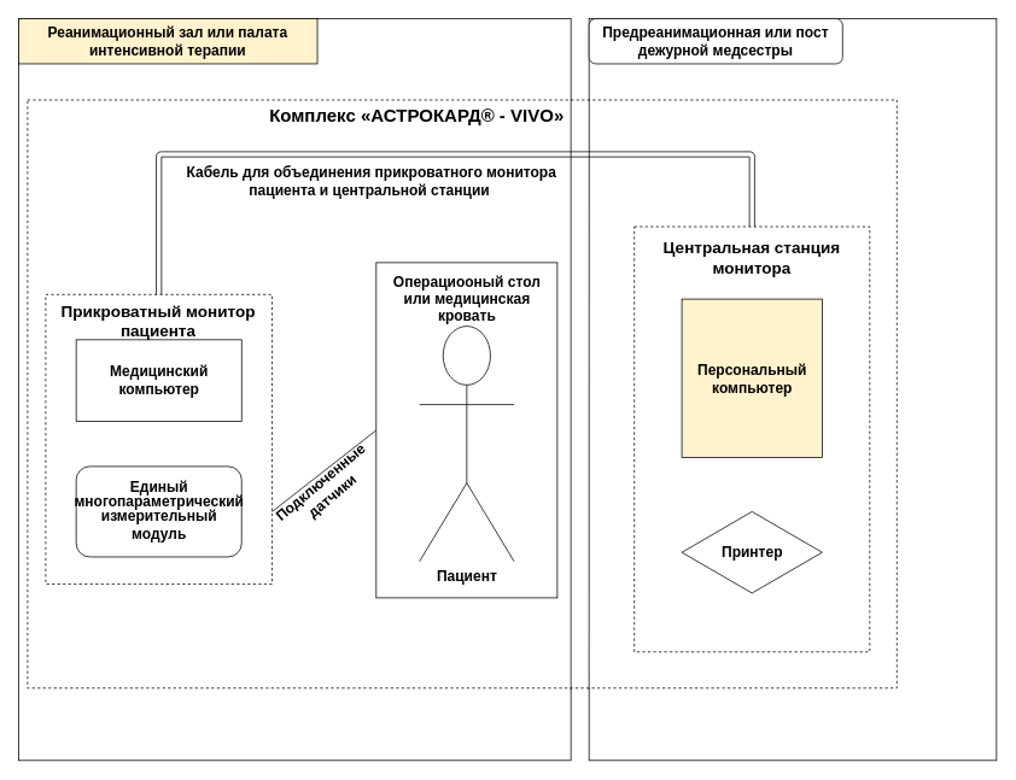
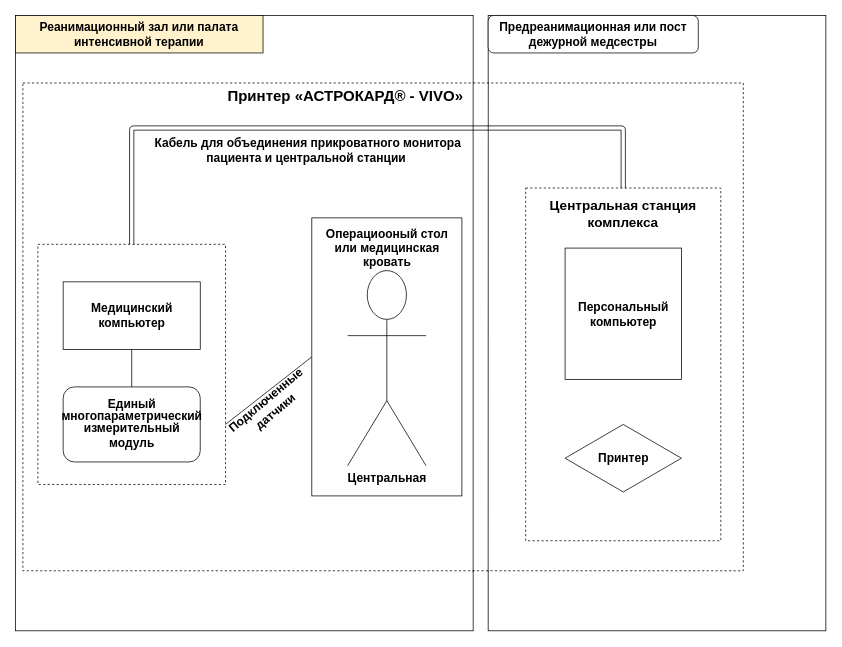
  <mxCell id="0" />
  <mxCell id="1" parent="0" />
  <mxCell id="2" value="" style="rounded=0;whiteSpace=wrap;html=1;" vertex="1" parent="1"><mxGeometry x="650" y="20" width="450" height="820" as="geometry" /></mxCell>
  <mxCell id="3" value="" style="rounded=0;whiteSpace=wrap;html=1;" vertex="1" parent="1"><mxGeometry x="20" y="20" width="610" height="820" as="geometry" /></mxCell>
  <mxCell id="4" value="" style="rounded=0;whiteSpace=wrap;html=1;dashed=1;" vertex="1" parent="1"><mxGeometry x="30" y="110" width="960" height="650" as="geometry" /></mxCell>
  <mxCell id="5" value="&lt;font style=&quot;font-size: 16px&quot;&gt;&lt;b&gt;Реанимационный зал или палата интенсивной терапии&lt;/b&gt;&lt;/font&gt;" style="rounded=0;whiteSpace=wrap;html=1;fillColor=#fff2cc;" vertex="1" parent="1"><mxGeometry x="20" y="20" width="330" height="50" as="geometry" /></mxCell>
  <mxCell id="6" value="&lt;font style=&quot;font-size: 16px&quot;&gt;&lt;b&gt;Предреанимационная или пост дежурной медсестры&lt;/b&gt;&lt;/font&gt;" style="whiteSpace=wrap;html=1;rounded=1;" vertex="1" parent="1"><mxGeometry x="650" y="20" width="280" height="50" as="geometry" /></mxCell>
  <mxCell id="7" value="" style="group" vertex="1" connectable="0" parent="1"><mxGeometry x="420" y="280" width="190" height="390" as="geometry" /></mxCell>
  <mxCell id="8" value="" style="rounded=0;whiteSpace=wrap;html=1;rotation=-90;" vertex="1" parent="7"><mxGeometry x="-90.25" y="95" width="370.5" height="200" as="geometry" /></mxCell>
- <mxCell id="9" value="&lt;font style=&quot;font-size: 16px&quot;&gt;&lt;b&gt;Пациент&lt;/b&gt;&lt;/font&gt;" style="shape=umlActor;verticalLabelPosition=bottom;labelBackgroundColor=#ffffff;verticalAlign=top;html=1;outlineConnect=0;" vertex="1" parent="7"><mxGeometry x="42.75" y="80" width="104.5" height="260" as="geometry" /></mxCell>
+ <mxCell id="9" value="&lt;font style=&quot;font-size: 16px&quot;&gt;&lt;b&gt;Центральная&lt;/b&gt;&lt;/font&gt;" style="shape=umlActor;verticalLabelPosition=bottom;labelBackgroundColor=#ffffff;verticalAlign=top;html=1;outlineConnect=0;" vertex="1" parent="7"><mxGeometry x="42.75" y="80" width="104.5" height="260" as="geometry" /></mxCell>
  <mxCell id="10" value="&lt;font style=&quot;font-size: 16px&quot;&gt;&lt;b&gt;Операциооный стол или медицинская кровать&lt;/b&gt;&lt;/font&gt;" style="text;html=1;strokeColor=none;fillColor=none;align=center;verticalAlign=middle;whiteSpace=wrap;rounded=0;dashed=1;" vertex="1" parent="7"><mxGeometry x="9.5" y="40" width="171" height="20" as="geometry" /></mxCell>
  <mxCell id="11" value="" style="group" vertex="1" connectable="0" parent="1"><mxGeometry x="50" y="325" width="250" height="320" as="geometry" /></mxCell>
  <mxCell id="12" value="" style="rounded=0;whiteSpace=wrap;html=1;dashed=1;" vertex="1" parent="11"><mxGeometry width="250" height="320" as="geometry" /></mxCell>
  <mxCell id="13" value="&lt;font style=&quot;font-size: 16px&quot;&gt;&lt;b&gt;Медицинский компьютер&lt;/b&gt;&lt;/font&gt;" style="rounded=0;whiteSpace=wrap;html=1;" vertex="1" parent="11"><mxGeometry x="33.654" y="50" width="182.692" height="90" as="geometry" /></mxCell>
  <mxCell id="14" value="&lt;span style=&quot;line-height: 115%&quot;&gt;&lt;b&gt;&lt;font style=&quot;font-size: 16px&quot;&gt;Единый многопараметрический измерительный модуль&lt;/font&gt;&lt;/b&gt;&lt;/span&gt;&lt;span style=&quot;font-size: 14.0pt ; line-height: 115% ; font-family: &amp;#34;times new roman&amp;#34; , &amp;#34;serif&amp;#34; ; background: white&quot;&gt;&lt;/span&gt;" style="whiteSpace=wrap;html=1;rounded=1;" vertex="1" parent="11"><mxGeometry x="33.654" y="190" width="182.692" height="100" as="geometry" /></mxCell>
- <mxCell id="15" value="&lt;font style=&quot;font-size: 18px&quot;&gt;&lt;b&gt;Прикроватный монитор пациента&lt;/b&gt;&lt;/font&gt;" style="text;html=1;strokeColor=none;fillColor=none;align=center;verticalAlign=middle;whiteSpace=wrap;rounded=0;dashed=1;" vertex="1" parent="11"><mxGeometry x="14.423" y="20" width="221.154" height="20" as="geometry" /></mxCell>
+ <mxCell id="16" value="" style="endArrow=none;html=1;exitX=0.5;exitY=0;exitDx=0;exitDy=0;entryX=0.5;entryY=1;entryDx=0;entryDy=0;" edge="1" parent="11" source="14" target="13"><mxGeometry width="50" height="50" relative="1" as="geometry"><mxPoint x="403.846" y="205" as="sourcePoint" /><mxPoint x="451.923" y="155" as="targetPoint" /></mxGeometry></mxCell>
  <mxCell id="17" value="" style="endArrow=none;html=1;exitX=1;exitY=0.75;exitDx=0;exitDy=0;entryX=0.5;entryY=0;entryDx=0;entryDy=0;" edge="1" parent="1" source="12" target="8"><mxGeometry width="50" height="50" relative="1" as="geometry"><mxPoint x="360" y="520" as="sourcePoint" /><mxPoint x="410" y="470" as="targetPoint" /></mxGeometry></mxCell>
  <mxCell id="18" value="&lt;font style=&quot;font-size: 16px&quot;&gt;&lt;b&gt;Подключенные датчики&lt;/b&gt;&lt;/font&gt;" style="text;html=1;strokeColor=none;fillColor=none;align=center;verticalAlign=middle;whiteSpace=wrap;rounded=0;dashed=1;rotation=-40;" vertex="1" parent="1"><mxGeometry x="340" y="530" width="40" height="20" as="geometry" /></mxCell>
  <mxCell id="19" value="" style="shape=link;html=1;exitX=0.5;exitY=0;exitDx=0;exitDy=0;entryX=0.5;entryY=0;entryDx=0;entryDy=0;width=5.714;" edge="1" parent="1" source="12" target="23"><mxGeometry width="50" height="50" relative="1" as="geometry"><mxPoint x="360" y="470" as="sourcePoint" /><mxPoint x="410" y="420" as="targetPoint" /><Array as="points"><mxPoint x="175" y="170" /><mxPoint x="830" y="170" /></Array></mxGeometry></mxCell>
  <mxCell id="20" value="&lt;b&gt;&lt;font style=&quot;font-size: 16px&quot;&gt;Кабель для объединения прикроватного монитора пациента и центральной станции&amp;nbsp;&lt;/font&gt;&lt;/b&gt;" style="text;html=1;strokeColor=none;fillColor=none;align=center;verticalAlign=middle;whiteSpace=wrap;rounded=0;dashed=1;" vertex="1" parent="1"><mxGeometry x="200" y="190" width="420" height="20" as="geometry" /></mxCell>
  <mxCell id="21" value="" style="group" vertex="1" connectable="0" parent="1"><mxGeometry x="700" y="250" width="260" height="470" as="geometry" /></mxCell>
  <mxCell id="22" value="" style="group" vertex="1" connectable="0" parent="21"><mxGeometry width="260" height="470" as="geometry" /></mxCell>
  <mxCell id="23" value="&lt;br&gt;&lt;div style=&quot;text-align: justify&quot;&gt;&lt;/div&gt;" style="rounded=0;whiteSpace=wrap;html=1;dashed=1;" vertex="1" parent="22"><mxGeometry width="260" height="470" as="geometry" /></mxCell>
- <mxCell id="24" value="&lt;div&gt;&lt;b style=&quot;font-size: 16px&quot;&gt;Персональный компьютер&lt;/b&gt;&lt;/div&gt;" style="rounded=0;whiteSpace=wrap;html=1;rotation=0;align=center;fillColor=#fff2cc;" vertex="1" parent="22"><mxGeometry x="52.5" y="80" width="155" height="175" as="geometry" /></mxCell>
+ <mxCell id="24" value="&lt;div&gt;&lt;b style=&quot;font-size: 16px&quot;&gt;Персональный компьютер&lt;/b&gt;&lt;/div&gt;" style="rounded=0;whiteSpace=wrap;html=1;rotation=0;align=center;" vertex="1" parent="22"><mxGeometry x="52.5" y="80" width="155" height="175" as="geometry" /></mxCell>
  <mxCell id="25" value="&lt;font style=&quot;font-size: 16px&quot;&gt;&lt;b&gt;Принтер&lt;/b&gt;&lt;/font&gt;" style="rhombus;whiteSpace=wrap;html=1;" vertex="1" parent="22"><mxGeometry x="52.5" y="315" width="155" height="90" as="geometry" /></mxCell>
- <mxCell id="26" value="&lt;b&gt;&lt;font style=&quot;font-size: 18px&quot;&gt;Центральная станция монитора&lt;/font&gt;&lt;/b&gt;" style="text;html=1;strokeColor=none;fillColor=none;align=center;verticalAlign=middle;whiteSpace=wrap;rounded=0;dashed=1;" vertex="1" parent="22"><mxGeometry x="10" y="25" width="240" height="20" as="geometry" /></mxCell>
+ <mxCell id="26" value="&lt;b&gt;&lt;font style=&quot;font-size: 18px&quot;&gt;Центральная станция комплекса&lt;/font&gt;&lt;/b&gt;" style="text;html=1;strokeColor=none;fillColor=none;align=center;verticalAlign=middle;whiteSpace=wrap;rounded=0;dashed=1;" vertex="1" parent="22"><mxGeometry x="10" y="25" width="240" height="20" as="geometry" /></mxCell>
  <mxCell id="27" value="" style="endArrow=none;html=1;entryX=0.625;entryY=-0.001;entryDx=0;entryDy=0;entryPerimeter=0;exitX=1;exitY=0.904;exitDx=0;exitDy=0;exitPerimeter=0;" edge="1" parent="1" source="3" target="4"><mxGeometry width="50" height="50" relative="1" as="geometry"><mxPoint x="540" y="530" as="sourcePoint" /><mxPoint x="590" y="480" as="targetPoint" /></mxGeometry></mxCell>
  <mxCell id="28" value="" style="endArrow=none;html=1;entryX=0.646;entryY=-0.001;entryDx=0;entryDy=0;entryPerimeter=0;exitX=0;exitY=0.904;exitDx=0;exitDy=0;exitPerimeter=0;" edge="1" parent="1" source="2" target="4"><mxGeometry width="50" height="50" relative="1" as="geometry"><mxPoint x="540" y="340" as="sourcePoint" /><mxPoint x="590" y="290" as="targetPoint" /></mxGeometry></mxCell>
- <mxCell id="29" value="&lt;span style=&quot;line-height: 115%&quot;&gt;&lt;font style=&quot;font-size: 20px&quot;&gt;&lt;b&gt;Комплекс «АСТРОКАРД® - VIVO»&lt;/b&gt;&lt;/font&gt;&lt;/span&gt;" style="text;html=1;strokeColor=none;fillColor=none;align=center;verticalAlign=middle;whiteSpace=wrap;rounded=0;dashed=1;" vertex="1" parent="1"><mxGeometry x="270" y="120" width="380" height="20" as="geometry" /></mxCell>
+ <mxCell id="29" value="&lt;span style=&quot;line-height: 115%&quot;&gt;&lt;font style=&quot;font-size: 20px&quot;&gt;&lt;b&gt;Принтер «АСТРОКАРД® - VIVO»&lt;/b&gt;&lt;/font&gt;&lt;/span&gt;" style="text;html=1;strokeColor=none;fillColor=none;align=center;verticalAlign=middle;whiteSpace=wrap;rounded=0;dashed=1;" vertex="1" parent="1"><mxGeometry x="270" y="120" width="380" height="20" as="geometry" /></mxCell>
